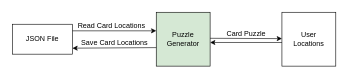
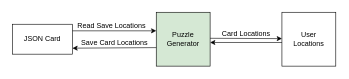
  <mxCell id="0" />
  <mxCell id="1" parent="0" />
- <mxCell id="2" value="JSON File" style="rounded=0;whiteSpace=wrap;html=1;" vertex="1" parent="1"><mxGeometry x="20" y="40" width="100" height="50" as="geometry" /></mxCell>
+ <mxCell id="2" value="JSON Card" style="rounded=0;whiteSpace=wrap;html=1;" vertex="1" parent="1"><mxGeometry x="20" y="40" width="100" height="50" as="geometry" /></mxCell>
  <mxCell id="3" value="Puzzle Generator" style="rounded=0;whiteSpace=wrap;html=1;fillColor=#d5e8d4;" vertex="1" parent="1"><mxGeometry x="260" y="20" width="90" height="90" as="geometry" /></mxCell>
  <mxCell id="4" value="User&lt;br&gt;Locations" style="rounded=0;whiteSpace=wrap;html=1;" vertex="1" parent="1"><mxGeometry x="470" y="20" width="90" height="90" as="geometry" /></mxCell>
  <mxCell id="5" value="" style="endArrow=classic;html=1;" edge="1" parent="1"><mxGeometry width="50" height="50" relative="1" as="geometry"><mxPoint x="120" y="51" as="sourcePoint" /><mxPoint x="260" y="51" as="targetPoint" /></mxGeometry></mxCell>
  <mxCell id="6" value="" style="endArrow=classic;html=1;entryX=0;entryY=0.356;entryDx=0;entryDy=0;entryPerimeter=0;" edge="1" parent="1"><mxGeometry width="50" height="50" relative="1" as="geometry"><mxPoint x="350" y="63.5" as="sourcePoint" /><mxPoint x="470" y="64.04" as="targetPoint" /></mxGeometry></mxCell>
- <mxCell id="7" value="Read Card Locations" style="text;html=1;align=center;verticalAlign=middle;resizable=0;points=[];;autosize=1;" vertex="1" parent="1"><mxGeometry x="120" y="32" width="130" height="20" as="geometry" /></mxCell>
- <mxCell id="8" value="Card Puzzle" style="text;html=1;align=center;verticalAlign=middle;resizable=0;points=[];;autosize=1;" vertex="1" parent="1"><mxGeometry x="360" y="46" width="100" height="20" as="geometry" /></mxCell>
+ <mxCell id="7" value="Read Save Locations" style="text;html=1;align=center;verticalAlign=middle;resizable=0;points=[];;autosize=1;" vertex="1" parent="1"><mxGeometry x="120" y="32" width="130" height="20" as="geometry" /></mxCell>
+ <mxCell id="8" value="Card Locations" style="text;html=1;align=center;verticalAlign=middle;resizable=0;points=[];;autosize=1;" vertex="1" parent="1"><mxGeometry x="360" y="46" width="100" height="20" as="geometry" /></mxCell>
  <mxCell id="9" value="" style="endArrow=classic;html=1;exitX=0;exitY=0.656;exitDx=0;exitDy=0;exitPerimeter=0;" edge="1" parent="1" source="3"><mxGeometry width="50" height="50" relative="1" as="geometry"><mxPoint x="180" y="80" as="sourcePoint" /><mxPoint x="120" y="80" as="targetPoint" /></mxGeometry></mxCell>
  <mxCell id="10" value="" style="endArrow=classic;html=1;" edge="1" parent="1"><mxGeometry width="50" height="50" relative="1" as="geometry"><mxPoint x="470" y="70.5" as="sourcePoint" /><mxPoint x="350" y="70.5" as="targetPoint" /></mxGeometry></mxCell>
  <mxCell id="11" value="Save Card Locations" style="text;html=1;align=center;verticalAlign=middle;resizable=0;points=[];;autosize=1;" vertex="1" parent="1"><mxGeometry x="125" y="61" width="130" height="20" as="geometry" /></mxCell>
